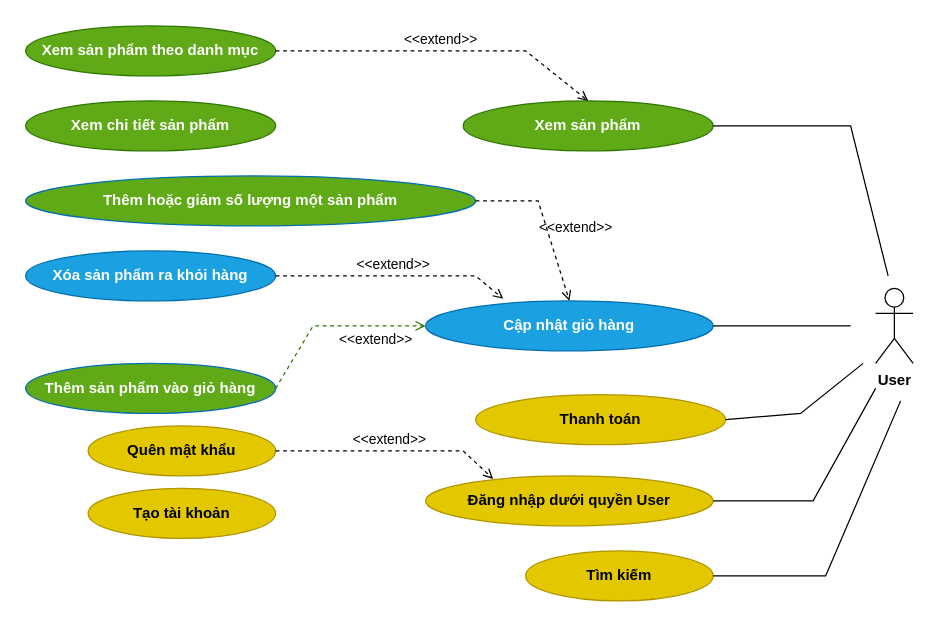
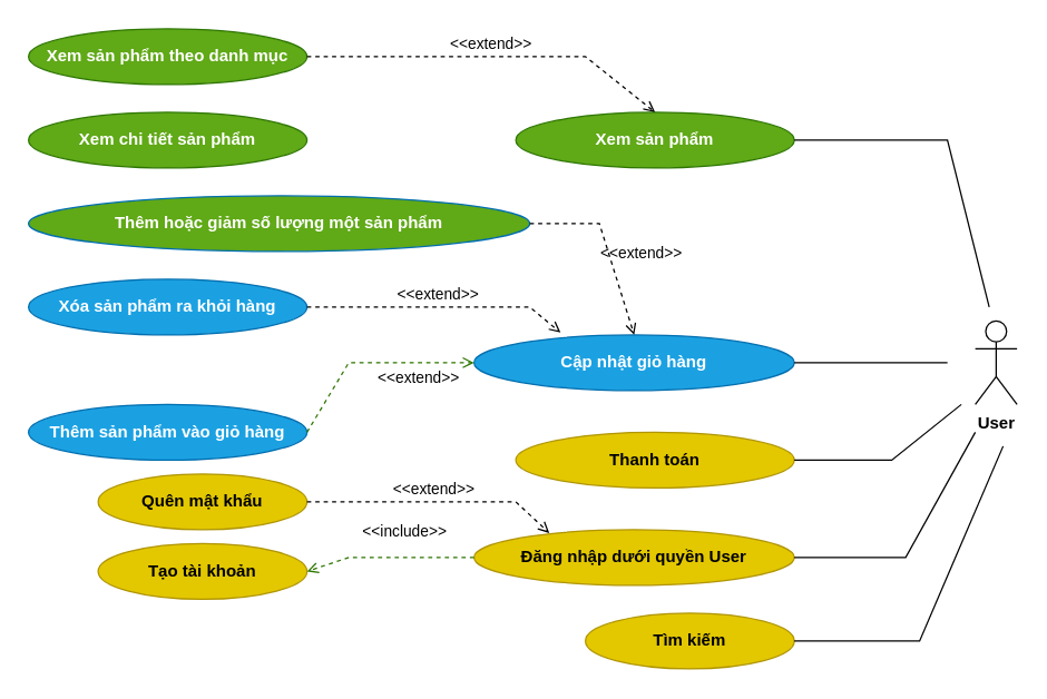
  <mxCell id="0" />
  <mxCell id="1" parent="0" />
  <mxCell id="2" value="Xem sản phẩm theo danh mục" style="ellipse;whiteSpace=wrap;html=1;fontStyle=1;fillColor=#60a917;strokeColor=#2D7600;fontColor=#ffffff;" parent="1" vertex="1"><mxGeometry x="20" y="20" width="200" height="40" as="geometry" /></mxCell>
  <mxCell id="3" value="Xem chi tiết sản phẩm" style="ellipse;whiteSpace=wrap;html=1;fontStyle=1;fillColor=#60a917;strokeColor=#2D7600;fontColor=#ffffff;" parent="1" vertex="1"><mxGeometry x="20" y="80" width="200" height="40" as="geometry" /></mxCell>
  <mxCell id="4" value="Thêm hoặc giảm số lượng một sản phẩm" style="ellipse;whiteSpace=wrap;html=1;fontStyle=1;fillColor=#60a917;strokeColor=#006EAF;fontColor=#ffffff;" parent="1" vertex="1"><mxGeometry x="20" y="140" width="360" height="40" as="geometry" /></mxCell>
  <mxCell id="5" value="Xóa sản phẩm ra khỏi hàng" style="ellipse;whiteSpace=wrap;html=1;fontStyle=1;fillColor=#1ba1e2;strokeColor=#006EAF;fontColor=#ffffff;" parent="1" vertex="1"><mxGeometry x="20" y="200" width="200" height="40" as="geometry" /></mxCell>
- <mxCell id="6" value="Thêm sản phẩm vào giỏ hàng" style="ellipse;whiteSpace=wrap;html=1;fontStyle=1;fillColor=#60a917;strokeColor=#006EAF;fontColor=#ffffff;" parent="1" vertex="1"><mxGeometry x="20" y="290" width="200" height="40" as="geometry" /></mxCell>
+ <mxCell id="6" value="Thêm sản phẩm vào giỏ hàng" style="ellipse;whiteSpace=wrap;html=1;fontStyle=1;fillColor=#1ba1e2;strokeColor=#006EAF;fontColor=#ffffff;" parent="1" vertex="1"><mxGeometry x="20" y="290" width="200" height="40" as="geometry" /></mxCell>
  <mxCell id="7" value="Quên mật khẩu" style="ellipse;whiteSpace=wrap;html=1;fontStyle=1;fillColor=#e3c800;strokeColor=#B09500;fontColor=#000000;" parent="1" vertex="1"><mxGeometry x="70" y="340" width="150" height="40" as="geometry" /></mxCell>
  <mxCell id="8" value="Tạo tài khoản" style="ellipse;whiteSpace=wrap;html=1;fontStyle=1;fillColor=#e3c800;strokeColor=#B09500;fontColor=#000000;" parent="1" vertex="1"><mxGeometry x="70" y="390" width="150" height="40" as="geometry" /></mxCell>
  <mxCell id="9" value="Xem sản phẩm" style="ellipse;whiteSpace=wrap;html=1;fontStyle=1;fillColor=#60a917;fontColor=#ffffff;strokeColor=#2D7600;" parent="1" vertex="1"><mxGeometry x="370" y="80" width="200" height="40" as="geometry" /></mxCell>
  <mxCell id="10" value="Cập nhật giỏ hàng" style="ellipse;whiteSpace=wrap;html=1;fontStyle=1;fillColor=#1ba1e2;fontColor=#ffffff;strokeColor=#006EAF;" parent="1" vertex="1"><mxGeometry x="340" y="240" width="230" height="40" as="geometry" /></mxCell>
- <mxCell id="11" value="Thanh toán" style="ellipse;whiteSpace=wrap;html=1;fontStyle=1;fillColor=#e3c800;fontColor=#000000;strokeColor=#B09500;" parent="1" vertex="1"><mxGeometry x="380" y="315" width="200" height="40" as="geometry" /></mxCell>
+ <mxCell id="11" value="Thanh toán" style="ellipse;whiteSpace=wrap;html=1;fontStyle=1;fillColor=#e3c800;fontColor=#000000;strokeColor=#B09500;" parent="1" vertex="1"><mxGeometry x="370" y="310" width="200" height="40" as="geometry" /></mxCell>
  <mxCell id="12" value="Đăng nhập dưới quyền User" style="ellipse;whiteSpace=wrap;html=1;fontStyle=1;fillColor=#e3c800;fontColor=#000000;strokeColor=#B09500;" parent="1" vertex="1"><mxGeometry x="340" y="380" width="230" height="40" as="geometry" /></mxCell>
  <mxCell id="13" value="Tìm kiếm" style="ellipse;whiteSpace=wrap;html=1;fontStyle=1;fillColor=#e3c800;fontColor=#000000;strokeColor=#B09500;" parent="1" vertex="1"><mxGeometry x="420" y="440" width="150" height="40" as="geometry" /></mxCell>
  <mxCell id="14" value="User" style="shape=umlActor;verticalLabelPosition=bottom;verticalAlign=top;html=1;fontStyle=1" parent="1" vertex="1"><mxGeometry x="700" y="230" width="30" height="60" as="geometry" /></mxCell>
  <mxCell id="15" value="" style="endArrow=none;html=1;rounded=0;exitX=1;exitY=0.5;exitDx=0;exitDy=0;" parent="1" source="9" edge="1"><mxGeometry width="50" height="50" relative="1" as="geometry"><mxPoint x="680" y="100" as="sourcePoint" /><mxPoint x="710" y="220" as="targetPoint" /><Array as="points"><mxPoint x="680" y="100" /></Array></mxGeometry></mxCell>
  <mxCell id="16" value="" style="endArrow=none;html=1;rounded=0;exitX=1;exitY=0.5;exitDx=0;exitDy=0;" parent="1" source="10" edge="1"><mxGeometry width="50" height="50" relative="1" as="geometry"><mxPoint x="610" y="250" as="sourcePoint" /><mxPoint x="680" y="260" as="targetPoint" /></mxGeometry></mxCell>
  <mxCell id="17" value="" style="endArrow=none;html=1;rounded=0;exitX=1;exitY=0.5;exitDx=0;exitDy=0;" parent="1" source="11" edge="1"><mxGeometry width="50" height="50" relative="1" as="geometry"><mxPoint x="580" y="270" as="sourcePoint" /><mxPoint x="690" y="290" as="targetPoint" /><Array as="points"><mxPoint x="640" y="330" /></Array></mxGeometry></mxCell>
  <mxCell id="18" value="" style="endArrow=none;html=1;rounded=0;exitX=1;exitY=0.5;exitDx=0;exitDy=0;" parent="1" source="12" edge="1"><mxGeometry width="50" height="50" relative="1" as="geometry"><mxPoint x="580" y="340" as="sourcePoint" /><mxPoint x="700" y="310" as="targetPoint" /><Array as="points"><mxPoint x="650" y="400" /></Array></mxGeometry></mxCell>
  <mxCell id="19" value="" style="endArrow=none;html=1;rounded=0;exitX=1;exitY=0.5;exitDx=0;exitDy=0;" parent="1" source="13" edge="1"><mxGeometry width="50" height="50" relative="1" as="geometry"><mxPoint x="710" y="490" as="sourcePoint" /><mxPoint x="720" y="320" as="targetPoint" /><Array as="points"><mxPoint x="660" y="460" /></Array></mxGeometry></mxCell>
  <mxCell id="20" value="&amp;lt;&amp;lt;extend&amp;gt;&amp;gt;" style="html=1;verticalAlign=bottom;labelBackgroundColor=none;endArrow=open;endFill=0;dashed=1;rounded=0;exitX=1;exitY=0.5;exitDx=0;exitDy=0;entryX=0.5;entryY=0;entryDx=0;entryDy=0;" parent="1" source="2" target="9" edge="1"><mxGeometry width="160" relative="1" as="geometry"><mxPoint x="400" y="10" as="sourcePoint" /><mxPoint x="560" y="10" as="targetPoint" /><Array as="points"><mxPoint x="420" y="40" /></Array></mxGeometry></mxCell>
  <mxCell id="21" value="&amp;lt;&amp;lt;extend&amp;gt;&amp;gt;" style="html=1;verticalAlign=bottom;labelBackgroundColor=none;endArrow=open;endFill=0;dashed=1;rounded=0;exitX=1;exitY=0.5;exitDx=0;exitDy=0;entryX=0.5;entryY=0;entryDx=0;entryDy=0;" parent="1" source="4" target="10" edge="1"><mxGeometry x="0.309" y="20" width="160" relative="1" as="geometry"><mxPoint x="420" y="180" as="sourcePoint" /><mxPoint x="580" y="180" as="targetPoint" /><Array as="points"><mxPoint x="430" y="160" /></Array><mxPoint as="offset" /></mxGeometry></mxCell>
  <mxCell id="22" value="&amp;lt;&amp;lt;extend&amp;gt;&amp;gt;" style="html=1;verticalAlign=bottom;labelBackgroundColor=none;endArrow=open;endFill=0;dashed=1;rounded=0;exitX=1;exitY=0.5;exitDx=0;exitDy=0;entryX=0.27;entryY=-0.04;entryDx=0;entryDy=0;entryPerimeter=0;" parent="1" source="5" target="10" edge="1"><mxGeometry width="160" relative="1" as="geometry"><mxPoint x="290" y="210" as="sourcePoint" /><mxPoint x="450" y="210" as="targetPoint" /><Array as="points"><mxPoint x="380" y="220" /></Array></mxGeometry></mxCell>
  <mxCell id="23" value="&amp;lt;&amp;lt;extend&amp;gt;&amp;gt;" style="html=1;verticalAlign=bottom;labelBackgroundColor=none;endArrow=open;endFill=0;dashed=1;rounded=0;exitX=1;exitY=0.5;exitDx=0;exitDy=0;entryX=0;entryY=0.5;entryDx=0;entryDy=0;fillColor=#60a917;strokeColor=#2D7600;" parent="1" source="6" target="10" edge="1"><mxGeometry x="0.461" y="-20" width="160" relative="1" as="geometry"><mxPoint x="180" y="250" as="sourcePoint" /><mxPoint x="340" y="250" as="targetPoint" /><Array as="points"><mxPoint x="250" y="260" /></Array><mxPoint as="offset" /></mxGeometry></mxCell>
  <mxCell id="24" value="&amp;lt;&amp;lt;extend&amp;gt;&amp;gt;" style="html=1;verticalAlign=bottom;labelBackgroundColor=none;endArrow=open;endFill=0;dashed=1;rounded=0;exitX=1;exitY=0.5;exitDx=0;exitDy=0;entryX=0.235;entryY=0.06;entryDx=0;entryDy=0;entryPerimeter=0;" parent="1" source="7" target="12" edge="1"><mxGeometry width="160" relative="1" as="geometry"><mxPoint x="240" y="340" as="sourcePoint" /><mxPoint x="400" y="340" as="targetPoint" /><Array as="points"><mxPoint x="370" y="360" /></Array></mxGeometry></mxCell>
+ <mxCell id="25" value="&amp;lt;&amp;lt;include&amp;gt;&amp;gt;" style="html=1;verticalAlign=bottom;labelBackgroundColor=none;endArrow=open;endFill=0;dashed=1;rounded=0;entryX=1;entryY=0.5;entryDx=0;entryDy=0;exitX=0;exitY=0.5;exitDx=0;exitDy=0;fillColor=#60a917;strokeColor=#2D7600;" parent="1" source="12" target="8" edge="1"><mxGeometry x="-0.178" y="-10" width="160" relative="1" as="geometry"><mxPoint x="250" y="440" as="sourcePoint" /><mxPoint x="410" y="440" as="targetPoint" /><Array as="points"><mxPoint x="250" y="400" /></Array><mxPoint as="offset" /></mxGeometry></mxCell>
